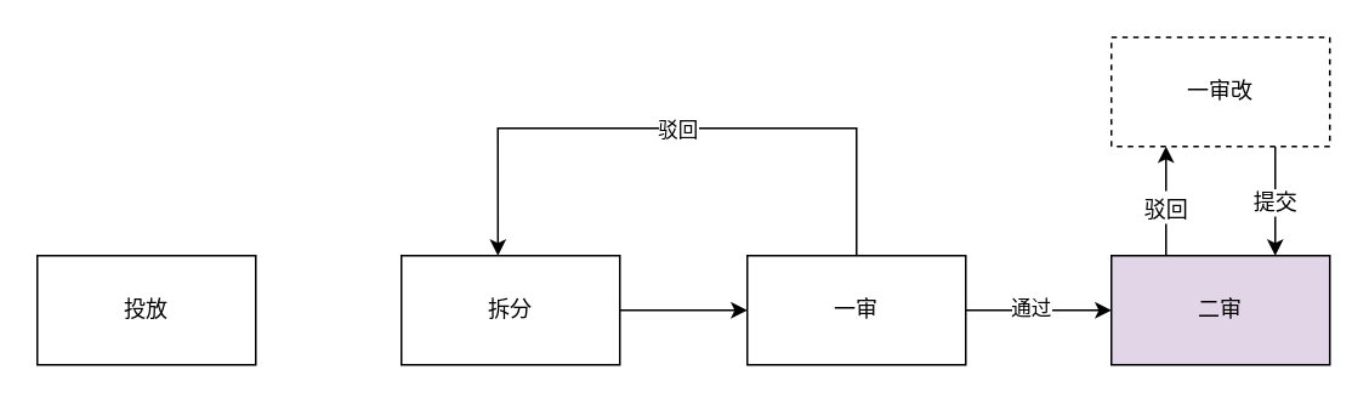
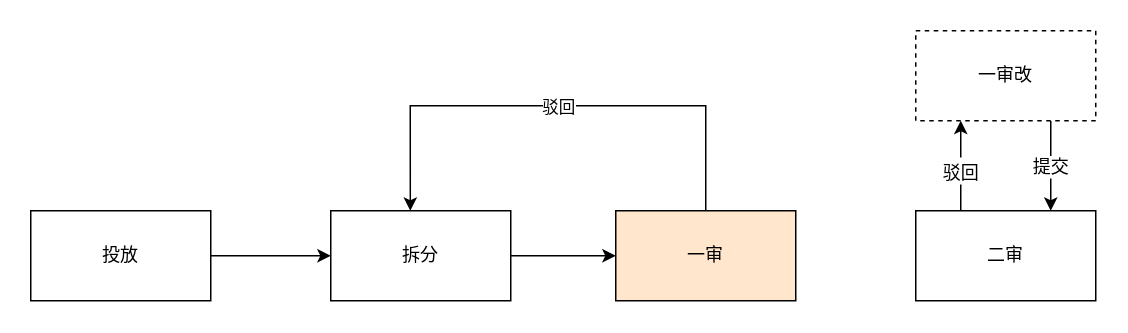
  <mxCell id="0" />
  <mxCell id="1" parent="0" />
+ <mxCell id="2" style="edgeStyle=orthogonalEdgeStyle;rounded=0;orthogonalLoop=1;jettySize=auto;html=1;exitX=1;exitY=0.5;exitDx=0;exitDy=0;entryX=0;entryY=0.5;entryDx=0;entryDy=0;" edge="1" parent="1" source="3" target="5"><mxGeometry relative="1" as="geometry" /></mxCell>
  <mxCell id="3" value="投放" style="rounded=0;whiteSpace=wrap;html=1;" vertex="1" parent="1"><mxGeometry x="20" y="140" width="120" height="60" as="geometry" /></mxCell>
  <mxCell id="4" style="edgeStyle=orthogonalEdgeStyle;rounded=0;orthogonalLoop=1;jettySize=auto;html=1;exitX=1;exitY=0.5;exitDx=0;exitDy=0;" edge="1" parent="1" source="5" target="10"><mxGeometry relative="1" as="geometry" /></mxCell>
  <mxCell id="5" value="拆分" style="rounded=0;whiteSpace=wrap;html=1;" vertex="1" parent="1"><mxGeometry x="220" y="140" width="120" height="60" as="geometry" /></mxCell>
- <mxCell id="6" style="edgeStyle=orthogonalEdgeStyle;rounded=0;orthogonalLoop=1;jettySize=auto;html=1;exitX=1;exitY=0.5;exitDx=0;exitDy=0;entryX=0;entryY=0.5;entryDx=0;entryDy=0;" edge="1" parent="1" source="10" target="13"><mxGeometry relative="1" as="geometry" /></mxCell>
- <mxCell id="7" value="通过" style="edgeLabel;html=1;align=center;verticalAlign=middle;resizable=0;points=[];" vertex="1" connectable="0" parent="6"><mxGeometry x="-0.125" y="2" relative="1" as="geometry"><mxPoint as="offset" /></mxGeometry></mxCell>
  <mxCell id="8" style="edgeStyle=orthogonalEdgeStyle;rounded=0;orthogonalLoop=1;jettySize=auto;html=1;exitX=0.5;exitY=0;exitDx=0;exitDy=0;entryX=0.442;entryY=0;entryDx=0;entryDy=0;entryPerimeter=0;" edge="1" parent="1" source="10" target="5"><mxGeometry relative="1" as="geometry"><Array as="points"><mxPoint x="470" y="70" /><mxPoint x="273" y="70" /></Array></mxGeometry></mxCell>
  <mxCell id="9" value="驳回" style="edgeLabel;html=1;align=center;verticalAlign=middle;resizable=0;points=[];" vertex="1" connectable="0" parent="8"><mxGeometry x="0.066" y="-3" relative="1" as="geometry"><mxPoint x="11" y="3" as="offset" /></mxGeometry></mxCell>
- <mxCell id="10" value="一审" style="rounded=0;whiteSpace=wrap;html=1;" vertex="1" parent="1"><mxGeometry x="410" y="140" width="120" height="60" as="geometry" /></mxCell>
+ <mxCell id="10" value="一审" style="rounded=0;whiteSpace=wrap;html=1;fillColor=#ffe6cc;" vertex="1" parent="1"><mxGeometry x="410" y="140" width="120" height="60" as="geometry" /></mxCell>
  <mxCell id="11" style="edgeStyle=orthogonalEdgeStyle;rounded=0;orthogonalLoop=1;jettySize=auto;html=1;exitX=0.25;exitY=0;exitDx=0;exitDy=0;entryX=0.25;entryY=1;entryDx=0;entryDy=0;fontSize=15;" edge="1" parent="1" source="13" target="16"><mxGeometry relative="1" as="geometry" /></mxCell>
  <mxCell id="12" value="&lt;font style=&quot;font-size: 12px&quot;&gt;驳回&lt;/font&gt;" style="edgeLabel;html=1;align=center;verticalAlign=middle;resizable=0;points=[];fontSize=15;" vertex="1" connectable="0" parent="11"><mxGeometry x="-0.057" y="1" relative="1" as="geometry"><mxPoint as="offset" /></mxGeometry></mxCell>
- <mxCell id="13" value="二审" style="rounded=0;whiteSpace=wrap;html=1;fillColor=#e1d5e7;" vertex="1" parent="1"><mxGeometry x="610" y="140" width="120" height="60" as="geometry" /></mxCell>
+ <mxCell id="13" value="二审" style="rounded=0;whiteSpace=wrap;html=1;" vertex="1" parent="1"><mxGeometry x="610" y="140" width="120" height="60" as="geometry" /></mxCell>
  <mxCell id="14" style="edgeStyle=orthogonalEdgeStyle;rounded=0;orthogonalLoop=1;jettySize=auto;html=1;exitX=0.75;exitY=1;exitDx=0;exitDy=0;entryX=0.75;entryY=0;entryDx=0;entryDy=0;fontSize=15;" edge="1" parent="1" source="16" target="13"><mxGeometry relative="1" as="geometry" /></mxCell>
  <mxCell id="15" value="提交" style="edgeLabel;html=1;align=center;verticalAlign=middle;resizable=0;points=[];fontSize=12;" vertex="1" connectable="0" parent="14"><mxGeometry x="-0.029" y="-1" relative="1" as="geometry"><mxPoint y="1" as="offset" /></mxGeometry></mxCell>
  <mxCell id="16" value="一审改" style="rounded=0;whiteSpace=wrap;html=1;dashed=1;" vertex="1" parent="1"><mxGeometry x="610" y="20" width="120" height="60" as="geometry" /></mxCell>
